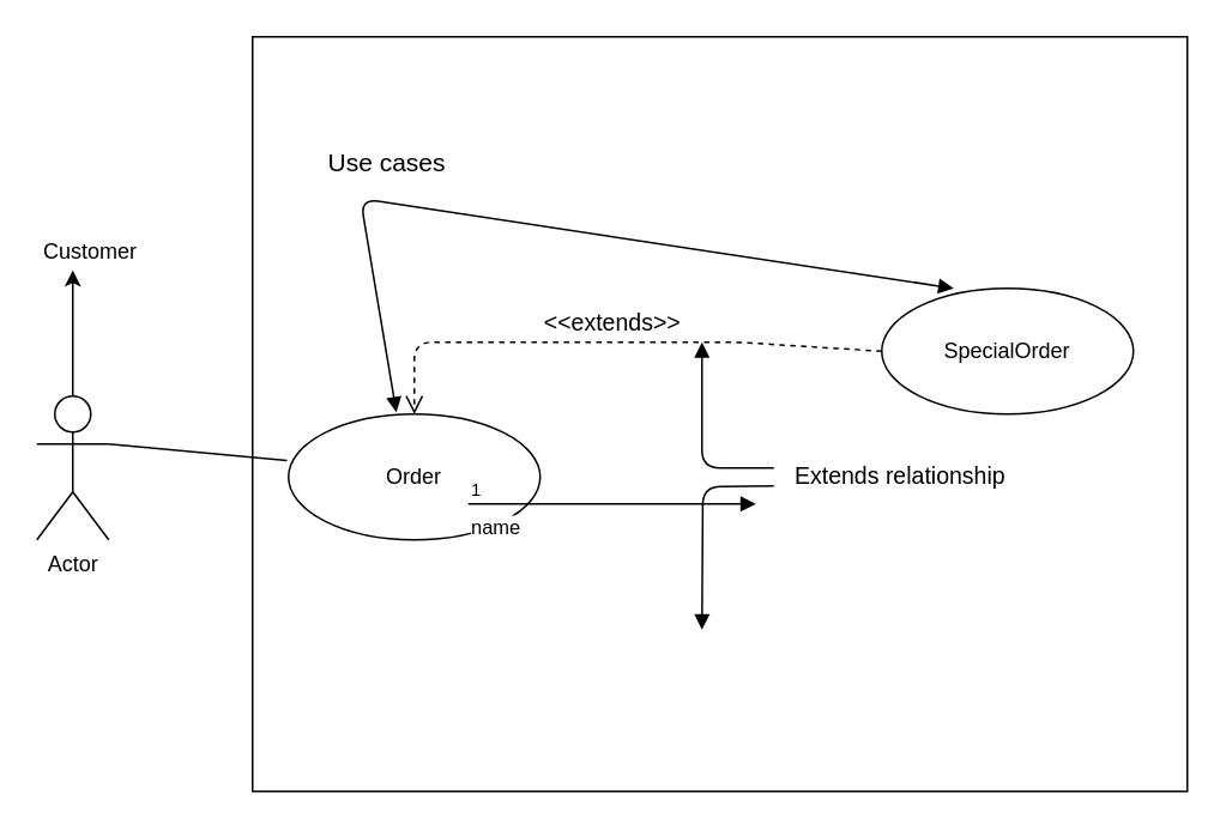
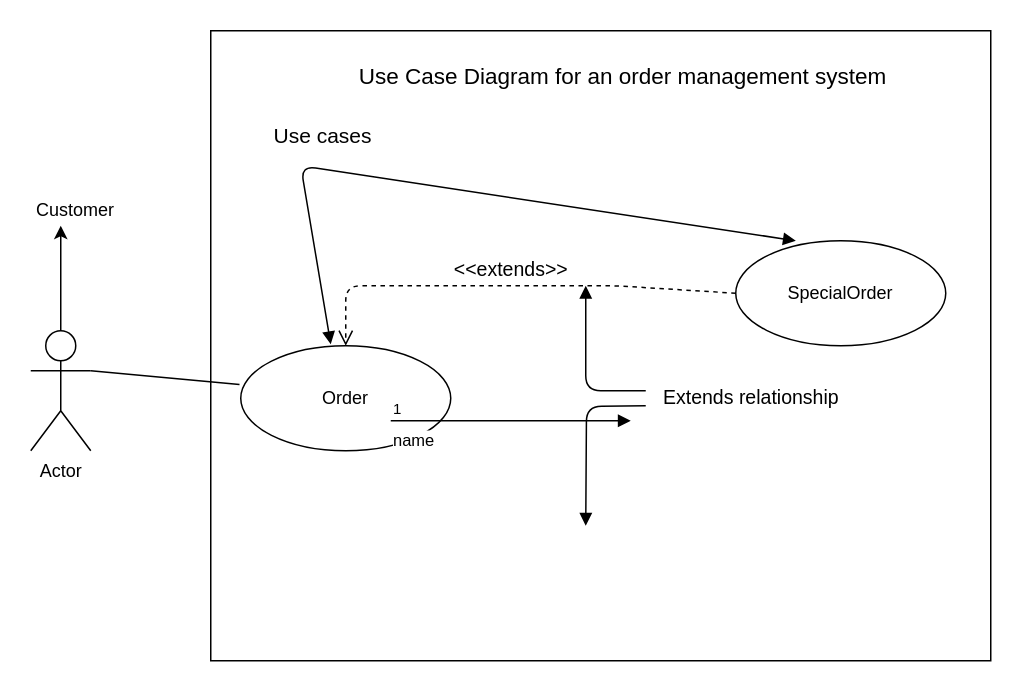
  <mxCell id="0" />
  <mxCell id="1" parent="0" />
  <mxCell id="2" value="Order" style="ellipse;whiteSpace=wrap;html=1;" vertex="1" parent="1"><mxGeometry x="160" y="230" width="140" height="70" as="geometry" /></mxCell>
  <mxCell id="3" value="SpecialOrder" style="ellipse;whiteSpace=wrap;html=1;" vertex="1" parent="1"><mxGeometry x="490" y="160" width="140" height="70" as="geometry" /></mxCell>
  <mxCell id="4" value="&lt;font style=&quot;font-size: 13px&quot;&gt;&amp;lt;&amp;lt;extends&amp;gt;&amp;gt;&lt;/font&gt;" style="html=1;verticalAlign=bottom;endArrow=open;dashed=1;endSize=8;exitX=0;exitY=0.5;exitDx=0;exitDy=0;entryX=0.5;entryY=0;entryDx=0;entryDy=0;" edge="1" parent="1" source="3" target="2"><mxGeometry relative="1" as="geometry"><mxPoint x="380" y="280" as="sourcePoint" /><mxPoint x="300" y="280" as="targetPoint" /><Array as="points"><mxPoint x="410" y="190" /><mxPoint x="230" y="190" /></Array></mxGeometry></mxCell>
  <mxCell id="5" value="&lt;font style=&quot;font-size: 13px&quot;&gt;Extends relationship&lt;/font&gt;" style="endArrow=block;endFill=1;html=1;edgeStyle=orthogonalEdgeStyle;align=left;verticalAlign=top;" edge="1" parent="1"><mxGeometry x="-0.091" y="-50" relative="1" as="geometry"><mxPoint x="430" y="260" as="sourcePoint" /><mxPoint x="390" y="190" as="targetPoint" /><Array as="points"><mxPoint x="430" y="260" /><mxPoint x="390" y="260" /></Array><mxPoint as="offset" /></mxGeometry></mxCell>
  <mxCell id="6" value="" style="resizable=0;html=1;align=left;verticalAlign=bottom;labelBackgroundColor=#ffffff;fontSize=10;" connectable="0" vertex="1" parent="5"><mxGeometry x="-1" relative="1" as="geometry" /></mxCell>
  <mxCell id="7" value="" style="endArrow=block;endFill=1;html=1;edgeStyle=orthogonalEdgeStyle;align=left;verticalAlign=top;" edge="1" parent="1"><mxGeometry x="-1" relative="1" as="geometry"><mxPoint x="430" y="270" as="sourcePoint" /><mxPoint x="390" y="350" as="targetPoint" /></mxGeometry></mxCell>
  <mxCell id="8" value="" style="resizable=0;html=1;align=left;verticalAlign=bottom;labelBackgroundColor=#ffffff;fontSize=10;" connectable="0" vertex="1" parent="7"><mxGeometry x="-1" relative="1" as="geometry" /></mxCell>
  <mxCell id="9" value="" style="endArrow=block;startArrow=block;endFill=1;startFill=1;html=1;entryX=0.286;entryY=0;entryDx=0;entryDy=0;entryPerimeter=0;" edge="1" parent="1" target="3"><mxGeometry width="160" relative="1" as="geometry"><mxPoint x="220" y="229" as="sourcePoint" /><mxPoint x="420" y="280" as="targetPoint" /><Array as="points"><mxPoint x="200" y="110" /></Array></mxGeometry></mxCell>
  <mxCell id="10" value="&lt;font style=&quot;font-size: 14px&quot;&gt;Use cases&lt;/font&gt;" style="text;html=1;strokeColor=none;fillColor=none;align=center;verticalAlign=middle;whiteSpace=wrap;rounded=0;" vertex="1" parent="1"><mxGeometry x="180" y="80" width="70" height="20" as="geometry" /></mxCell>
+ <mxCell id="11" value="&lt;font style=&quot;font-size: 15px&quot;&gt;Use Case Diagram for an order management system&lt;/font&gt;" style="text;html=1;strokeColor=none;fillColor=none;align=center;verticalAlign=middle;whiteSpace=wrap;rounded=0;" vertex="1" parent="1"><mxGeometry x="230" y="40" width="370" height="20" as="geometry" /></mxCell>
  <mxCell id="12" value="Actor" style="shape=umlActor;verticalLabelPosition=bottom;labelBackgroundColor=#ffffff;verticalAlign=top;html=1;outlineConnect=0;fillColor=none;gradientColor=#ffffff;" vertex="1" parent="1"><mxGeometry x="20" y="220" width="40" height="80" as="geometry" /></mxCell>
  <mxCell id="13" value="name" style="endArrow=block;endFill=1;html=1;edgeStyle=orthogonalEdgeStyle;align=left;verticalAlign=top;" edge="1" parent="1"><mxGeometry x="-1" relative="1" as="geometry"><mxPoint x="260" y="280" as="sourcePoint" /><mxPoint x="420" y="280" as="targetPoint" /></mxGeometry></mxCell>
  <mxCell id="14" value="1" style="resizable=0;html=1;align=left;verticalAlign=bottom;labelBackgroundColor=#ffffff;fontSize=10;" connectable="0" vertex="1" parent="13"><mxGeometry x="-1" relative="1" as="geometry" /></mxCell>
  <mxCell id="15" value="" style="endArrow=none;html=1;exitX=1;exitY=0.333;exitDx=0;exitDy=0;exitPerimeter=0;entryX=-0.006;entryY=0.369;entryDx=0;entryDy=0;entryPerimeter=0;" edge="1" parent="1" source="12" target="2"><mxGeometry width="50" height="50" relative="1" as="geometry"><mxPoint x="320" y="300" as="sourcePoint" /><mxPoint x="370" y="250" as="targetPoint" /></mxGeometry></mxCell>
  <mxCell id="16" value="" style="rounded=0;whiteSpace=wrap;html=1;fillColor=none;gradientColor=#ffffff;" vertex="1" parent="1"><mxGeometry x="140" y="20" width="520" height="420" as="geometry" /></mxCell>
  <mxCell id="17" value="" style="endArrow=classic;html=1;exitX=0.5;exitY=0;exitDx=0;exitDy=0;exitPerimeter=0;" edge="1" parent="1" source="12"><mxGeometry width="50" height="50" relative="1" as="geometry"><mxPoint x="370" y="300" as="sourcePoint" /><mxPoint x="40" y="150" as="targetPoint" /></mxGeometry></mxCell>
  <mxCell id="18" value="Customer" style="text;html=1;strokeColor=none;fillColor=none;align=center;verticalAlign=middle;whiteSpace=wrap;rounded=0;" vertex="1" parent="1"><mxGeometry x="30" y="130" width="40" height="20" as="geometry" /></mxCell>
